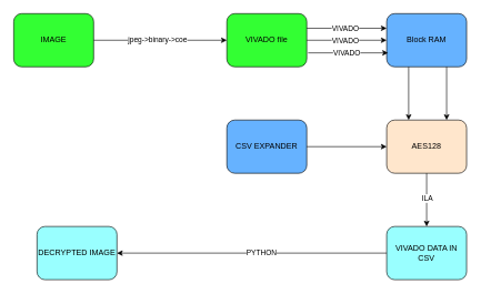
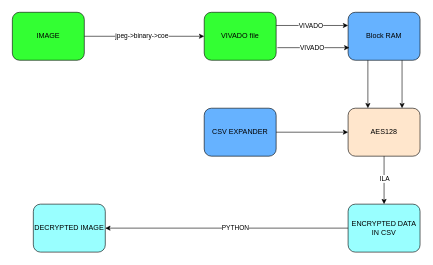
  <mxCell id="0" />
  <mxCell id="1" parent="0" />
  <mxCell id="2" value="IMAGE" style="rounded=1;whiteSpace=wrap;html=1;fillColor=#33FF33;" parent="1" vertex="1"><mxGeometry x="20" y="20" width="120" height="80" as="geometry" /></mxCell>
- <mxCell id="3" style="edgeStyle=orthogonalEdgeStyle;rounded=0;orthogonalLoop=1;jettySize=auto;html=1;exitX=1;exitY=0.5;exitDx=0;exitDy=0;entryX=0;entryY=0.5;entryDx=0;entryDy=0;" parent="1" source="5" target="8" edge="1"><mxGeometry relative="1" as="geometry" /></mxCell>
- <mxCell id="4" value="VIVADO" style="edgeLabel;html=1;align=center;verticalAlign=middle;resizable=0;points=[];" parent="3" vertex="1" connectable="0"><mxGeometry x="-0.05" relative="1" as="geometry"><mxPoint as="offset" /></mxGeometry></mxCell>
  <mxCell id="5" value="VIVADO file" style="rounded=1;whiteSpace=wrap;html=1;fillColor=#33FF33;" parent="1" vertex="1"><mxGeometry x="340" y="20" width="120" height="80" as="geometry" /></mxCell>
  <mxCell id="6" value="" style="endArrow=classic;html=1;rounded=0;entryX=0;entryY=0.5;entryDx=0;entryDy=0;" parent="1" target="5" edge="1"><mxGeometry width="50" height="50" relative="1" as="geometry"><mxPoint x="140" y="60" as="sourcePoint" /><mxPoint x="190" y="10" as="targetPoint" /></mxGeometry></mxCell>
  <mxCell id="7" value="jpeg-&amp;gt;binary-&amp;gt;coe" style="edgeLabel;html=1;align=center;verticalAlign=middle;resizable=0;points=[];" parent="6" vertex="1" connectable="0"><mxGeometry x="-0.05" y="1" relative="1" as="geometry"><mxPoint as="offset" /></mxGeometry></mxCell>
  <mxCell id="8" value="Block RAM" style="rounded=1;whiteSpace=wrap;html=1;fillColor=#66B2FF;" parent="1" vertex="1"><mxGeometry x="580" y="20" width="120" height="80" as="geometry" /></mxCell>
  <mxCell id="9" value="AES128" style="rounded=1;whiteSpace=wrap;html=1;strokeColor=#000000;fillColor=#ffe6cc;" parent="1" vertex="1"><mxGeometry x="580" y="180" width="120" height="80" as="geometry" /></mxCell>
  <mxCell id="10" value="" style="endArrow=classic;html=1;rounded=0;entryX=0.5;entryY=0;entryDx=0;entryDy=0;" parent="1" edge="1"><mxGeometry width="50" height="50" relative="1" as="geometry"><mxPoint x="613" y="100" as="sourcePoint" /><mxPoint x="613" y="180" as="targetPoint" /></mxGeometry></mxCell>
  <mxCell id="11" value="" style="endArrow=classic;html=1;rounded=0;" parent="1" edge="1"><mxGeometry width="50" height="50" relative="1" as="geometry"><mxPoint x="640" y="260" as="sourcePoint" /><mxPoint x="640" y="340" as="targetPoint" /></mxGeometry></mxCell>
  <mxCell id="12" value="ILA" style="edgeLabel;html=1;align=center;verticalAlign=middle;resizable=0;points=[];" parent="11" vertex="1" connectable="0"><mxGeometry x="-0.075" relative="1" as="geometry"><mxPoint as="offset" /></mxGeometry></mxCell>
- <mxCell id="13" value="VIVADO DATA IN CSV" style="rounded=1;whiteSpace=wrap;html=1;fillColor=#99FFFF;" parent="1" vertex="1"><mxGeometry x="580" y="340" width="120" height="80" as="geometry" /></mxCell>
+ <mxCell id="13" value="ENCRYPTED DATA IN CSV" style="rounded=1;whiteSpace=wrap;html=1;fillColor=#99FFFF;" parent="1" vertex="1"><mxGeometry x="580" y="340" width="120" height="80" as="geometry" /></mxCell>
  <mxCell id="14" value="DECRYPTED IMAGE" style="rounded=1;whiteSpace=wrap;html=1;fillColor=#99FFFF;" parent="1" vertex="1"><mxGeometry x="55" y="340" width="120" height="80" as="geometry" /></mxCell>
  <mxCell id="15" value="" style="endArrow=classic;html=1;rounded=0;entryX=1;entryY=0.5;entryDx=0;entryDy=0;" parent="1" target="14" edge="1"><mxGeometry width="50" height="50" relative="1" as="geometry"><mxPoint x="580" y="380" as="sourcePoint" /><mxPoint x="630" y="330" as="targetPoint" /></mxGeometry></mxCell>
  <mxCell id="16" value="PYTHON" style="edgeLabel;html=1;align=center;verticalAlign=middle;resizable=0;points=[];" parent="15" vertex="1" connectable="0"><mxGeometry x="-0.067" y="-2" relative="1" as="geometry"><mxPoint as="offset" /></mxGeometry></mxCell>
  <mxCell id="17" style="edgeStyle=orthogonalEdgeStyle;rounded=0;orthogonalLoop=1;jettySize=auto;html=1;exitX=1;exitY=0.5;exitDx=0;exitDy=0;entryX=0;entryY=0.5;entryDx=0;entryDy=0;" edge="1" parent="1"><mxGeometry relative="1" as="geometry"><mxPoint x="462" y="79" as="sourcePoint" /><mxPoint x="582" y="79" as="targetPoint" /></mxGeometry></mxCell>
  <mxCell id="18" value="VIVADO" style="edgeLabel;html=1;align=center;verticalAlign=middle;resizable=0;points=[];" vertex="1" connectable="0" parent="17"><mxGeometry x="-0.05" relative="1" as="geometry"><mxPoint as="offset" /></mxGeometry></mxCell>
  <mxCell id="19" style="edgeStyle=orthogonalEdgeStyle;rounded=0;orthogonalLoop=1;jettySize=auto;html=1;exitX=1;exitY=0.5;exitDx=0;exitDy=0;entryX=0;entryY=0.5;entryDx=0;entryDy=0;" edge="1" parent="1"><mxGeometry relative="1" as="geometry"><mxPoint x="460" y="42" as="sourcePoint" /><mxPoint x="580" y="42" as="targetPoint" /></mxGeometry></mxCell>
  <mxCell id="20" value="VIVADO" style="edgeLabel;html=1;align=center;verticalAlign=middle;resizable=0;points=[];" vertex="1" connectable="0" parent="19"><mxGeometry x="-0.05" relative="1" as="geometry"><mxPoint as="offset" /></mxGeometry></mxCell>
  <mxCell id="21" value="" style="endArrow=classic;html=1;rounded=0;entryX=0.5;entryY=0;entryDx=0;entryDy=0;" edge="1" parent="1"><mxGeometry width="50" height="50" relative="1" as="geometry"><mxPoint x="670" y="100" as="sourcePoint" /><mxPoint x="670" y="180" as="targetPoint" /></mxGeometry></mxCell>
  <mxCell id="22" value="CSV EXPANDER" style="rounded=1;whiteSpace=wrap;html=1;strokeColor=#000000;fillColor=#66B2FF;" vertex="1" parent="1"><mxGeometry x="340" y="180" width="120" height="80" as="geometry" /></mxCell>
  <mxCell id="23" value="" style="endArrow=classic;html=1;rounded=0;entryX=0;entryY=0.5;entryDx=0;entryDy=0;" edge="1" parent="1" target="9"><mxGeometry width="50" height="50" relative="1" as="geometry"><mxPoint x="460" y="220" as="sourcePoint" /><mxPoint x="510" y="170" as="targetPoint" /></mxGeometry></mxCell>
